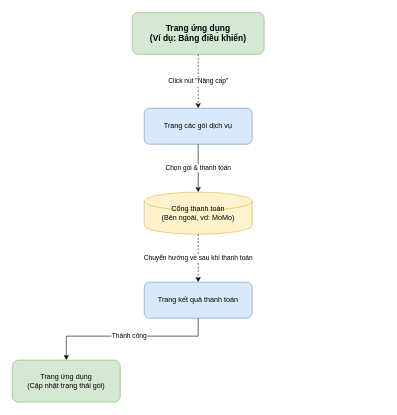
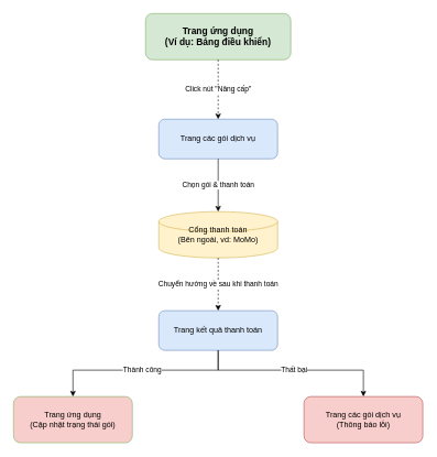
  <mxCell id="0" />
  <mxCell id="1" parent="0" />
  <mxCell id="2" value="Trang ứng dụng&lt;br&gt;(Ví dụ: Bảng điều khiển)" style="rounded=1;whiteSpace=wrap;html=1;fillColor=#d5e8d4;strokeColor=#82b366;fontStyle=1;fontSize=14;" vertex="1" parent="1"><mxGeometry x="220" y="20" width="220" height="70" as="geometry" /></mxCell>
  <mxCell id="3" value="Click nút &quot;Nâng cấp&quot;" style="edgeStyle=orthogonalEdgeStyle;rounded=0;orthogonalLoop=1;jettySize=auto;html=1;endArrow=classic;endFill=1;dashed=1;" edge="1" parent="1" source="2" target="4"><mxGeometry relative="1" as="geometry"><mxPoint x="330" y="130" as="targetPoint" /></mxGeometry></mxCell>
  <mxCell id="4" value="Trang các gói dịch vụ" style="rounded=1;whiteSpace=wrap;html=1;fillColor=#dae8fc;strokeColor=#6c8ebf;" vertex="1" parent="1"><mxGeometry x="240" y="180" width="180" height="60" as="geometry" /></mxCell>
  <mxCell id="5" value="Chọn gói &amp; thanh toán" style="edgeStyle=orthogonalEdgeStyle;rounded=0;orthogonalLoop=1;jettySize=auto;html=1;endArrow=classic;endFill=1;" edge="1" parent="1" source="4" target="6"><mxGeometry relative="1" as="geometry"><mxPoint x="330" y="280" as="targetPoint" /></mxGeometry></mxCell>
  <mxCell id="6" value="Cổng thanh toán&lt;br&gt;(Bên ngoài, vd: MoMo)" style="rounded=1;whiteSpace=wrap;html=1;fillColor=#fff2cc;strokeColor=#d6b656;shape=cylinder3;size=15;" vertex="1" parent="1"><mxGeometry x="240" y="320" width="180" height="70" as="geometry" /></mxCell>
  <mxCell id="7" value="Chuyển hướng về sau khi thanh toán" style="edgeStyle=orthogonalEdgeStyle;rounded=0;orthogonalLoop=1;jettySize=auto;html=1;endArrow=classic;endFill=1;dashed=1;" edge="1" parent="1" source="6" target="8"><mxGeometry relative="1" as="geometry"><mxPoint x="330" y="430" as="targetPoint" /></mxGeometry></mxCell>
  <mxCell id="8" value="Trang kết quả thanh toán" style="rounded=1;whiteSpace=wrap;html=1;fillColor=#dae8fc;strokeColor=#6c8ebf;" vertex="1" parent="1"><mxGeometry x="240" y="470" width="180" height="60" as="geometry" /></mxCell>
  <mxCell id="9" value="Thành công" style="edgeStyle=orthogonalEdgeStyle;rounded=0;orthogonalLoop=1;jettySize=auto;html=1;endArrow=classic;endFill=1;" edge="1" parent="1" source="8" target="10"><mxGeometry relative="1" as="geometry"><mxPoint x="330" y="570" as="targetPoint" /><Array as="points"><mxPoint x="330" y="560" /><mxPoint x="110" y="560" /></Array></mxGeometry></mxCell>
- <mxCell id="10" value="Trang ứng dụng&lt;br&gt;(Cập nhật trạng thái gói)" style="rounded=1;whiteSpace=wrap;html=1;fillColor=#d5e8d4;strokeColor=#82b366;" vertex="1" parent="1"><mxGeometry x="20" y="600" width="180" height="70" as="geometry" /></mxCell>
+ <mxCell id="10" value="Trang ứng dụng&lt;br&gt;(Cập nhật trạng thái gói)" style="rounded=1;whiteSpace=wrap;html=1;fillColor=#f8cecc;strokeColor=#82b366;" vertex="1" parent="1"><mxGeometry x="20" y="600" width="180" height="70" as="geometry" /></mxCell>
+ <mxCell id="11" value="Thất bại" style="edgeStyle=orthogonalEdgeStyle;rounded=0;orthogonalLoop=1;jettySize=auto;html=1;endArrow=classic;endFill=1;" edge="1" parent="1" source="8" target="12"><mxGeometry relative="1" as="geometry"><mxPoint x="340" y="570" as="targetPoint" /><Array as="points"><mxPoint x="330" y="560" /><mxPoint x="550" y="560" /></Array></mxGeometry></mxCell>
+ <mxCell id="12" value="Trang các gói dịch vụ&lt;br&gt;(Thông báo lỗi)" style="rounded=1;whiteSpace=wrap;html=1;fillColor=#f8cecc;strokeColor=#b85450;" vertex="1" parent="1"><mxGeometry x="460" y="600" width="180" height="70" as="geometry" /></mxCell>
